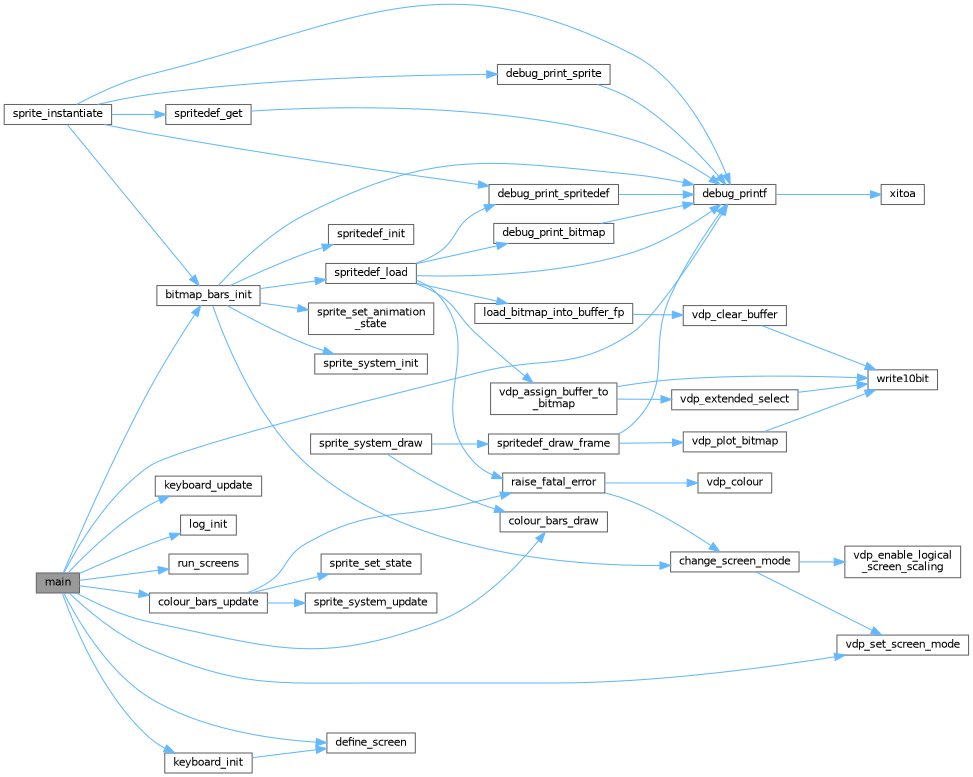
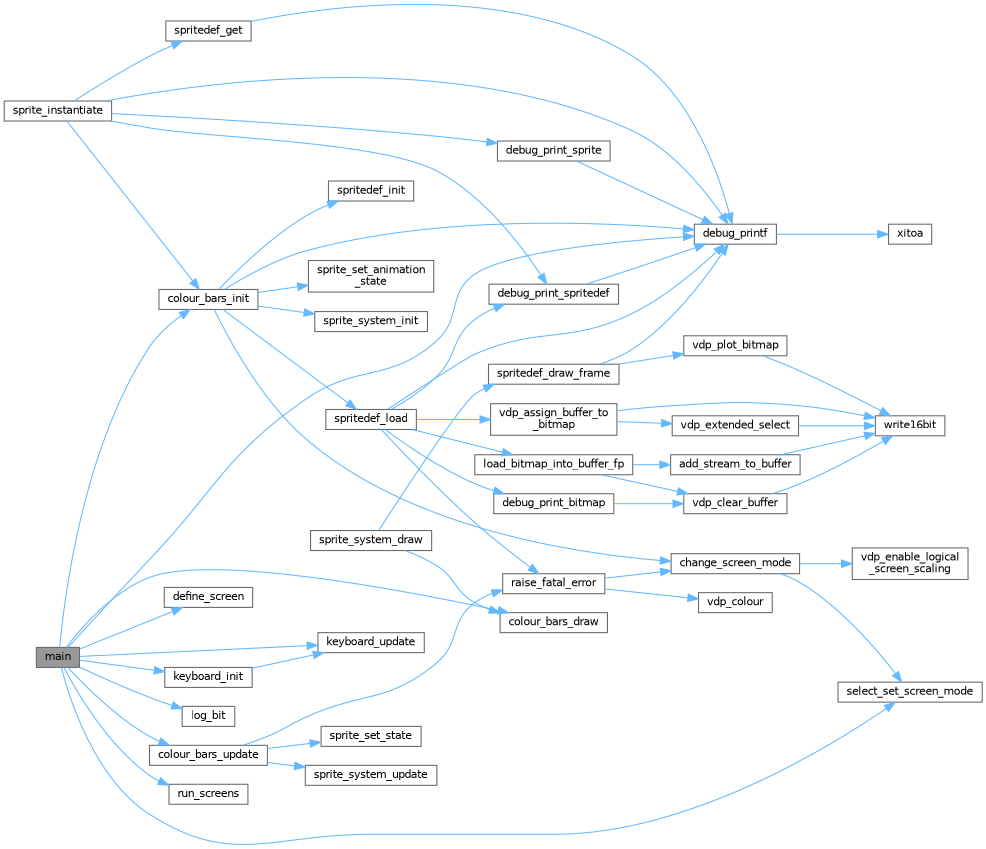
  digraph {
    rankdir=LR
    node [color=grey40 fillcolor=white fontname=Helvetica fontsize=10 shape=box style=filled]
    edge [color=steelblue1 fontname=Helvetica fontsize=10 labelfontname=Helvetica labelfontsize=10 style=solid]
    n1 [color=gray40 fillcolor=grey60 fontcolor=black height=0.2 label=main width=0.4]
    n2 [height=0.2 label=colour_bars_draw width=0.4]
    n3 [height=0.2 label=debug_printf width=0.4]
-   n4 [height=0.2 label=bitmap_bars_init width=0.4]
-   n5 [height=0.2 label=vdp_set_screen_mode width=0.4]
+   n4 [height=0.2 label=colour_bars_init width=0.4]
+   n5 [height=0.2 label=select_set_screen_mode width=0.4]
    n6 [height=0.2 label=colour_bars_update width=0.4]
    n7 [height=0.2 label=define_screen width=0.4]
    n8 [height=0.2 label=keyboard_init width=0.4]
    n9 [height=0.2 label=keyboard_update width=0.4]
-   n10 [height=0.2 label=log_init width=0.4]
+   n10 [height=0.2 label=log_bit width=0.4]
    n11 [height=0.2 label=run_screens width=0.4]
    n12 [height=0.2 label=xitoa width=0.4]
    n13 [height=0.2 label=change_screen_mode width=0.4]
    n14 [height=0.2 label="sprite_set_animation\l_state" width=0.4]
    n15 [height=0.2 label=sprite_system_init width=0.4]
    n16 [height=0.2 label=spritedef_init width=0.4]
    n17 [height=0.2 label=spritedef_load width=0.4]
    n18 [height=0.2 label=raise_fatal_error width=0.4]
    n19 [height=0.2 label=sprite_set_state width=0.4]
    n20 [height=0.2 label=sprite_system_update width=0.4]
    n21 [height=0.2 label=sprite_system_draw width=0.4]
    n22 [height=0.2 label=spritedef_draw_frame width=0.4]
    n23 [height=0.2 label=vdp_plot_bitmap width=0.4]
-   n24 [height=0.2 label=write10bit width=0.4]
+   n24 [height=0.2 label=write16bit width=0.4]
    n25 [height=0.2 label="vdp_enable_logical\l_screen_scaling" width=0.4]
    n26 [height=0.2 label=sprite_instantiate width=0.4]
    n27 [height=0.2 label=debug_print_sprite width=0.4]
    n28 [height=0.2 label=debug_print_spritedef width=0.4]
    n29 [height=0.2 label=spritedef_get width=0.4]
    n30 [height=0.2 label=debug_print_bitmap width=0.4]
    n31 [height=0.2 label=load_bitmap_into_buffer_fp width=0.4]
    n32 [height=0.2 label="vdp_assign_buffer_to\l_bitmap" width=0.4]
+   n33 [height=0.2 label=add_stream_to_buffer width=0.4]
    n34 [height=0.2 label=vdp_clear_buffer width=0.4]
    n35 [height=0.2 label=vdp_colour width=0.4]
    n36 [height=0.2 label=vdp_extended_select width=0.4]
    n1 -> n2
    n1 -> n3
    n1 -> n4
    n1 -> n5
    n1 -> n6
    n1 -> n7
    n1 -> n8
    n1 -> n9
    n1 -> n10
    n1 -> n11
    n3 -> n12
    n4 -> n3
    n4 -> n13
    n4 -> n14
    n4 -> n15
    n4 -> n16
    n4 -> n17
    n6 -> n18
    n6 -> n19
    n6 -> n20
-   n8 -> n7
+   n8 -> n9
    n13 -> n5
    n13 -> n25
    n17 -> n3
    n17 -> n18
    n17 -> n28
    n17 -> n30
    n17 -> n31
    n17 -> n32
    n18 -> n13
    n18 -> n35
    n21 -> n2
    n21 -> n22
    n22 -> n3
    n22 -> n23
    n23 -> n24
    n26 -> n3
    n26 -> n4
    n26 -> n27
    n26 -> n28
    n26 -> n29
    n27 -> n3
    n28 -> n3
    n29 -> n3
-   n30 -> n3
+   n30 -> n34
+   n31 -> n33
    n31 -> n34
    n32 -> n24
    n32 -> n36
+   n33 -> n24
    n34 -> n24
    n36 -> n24
  }
